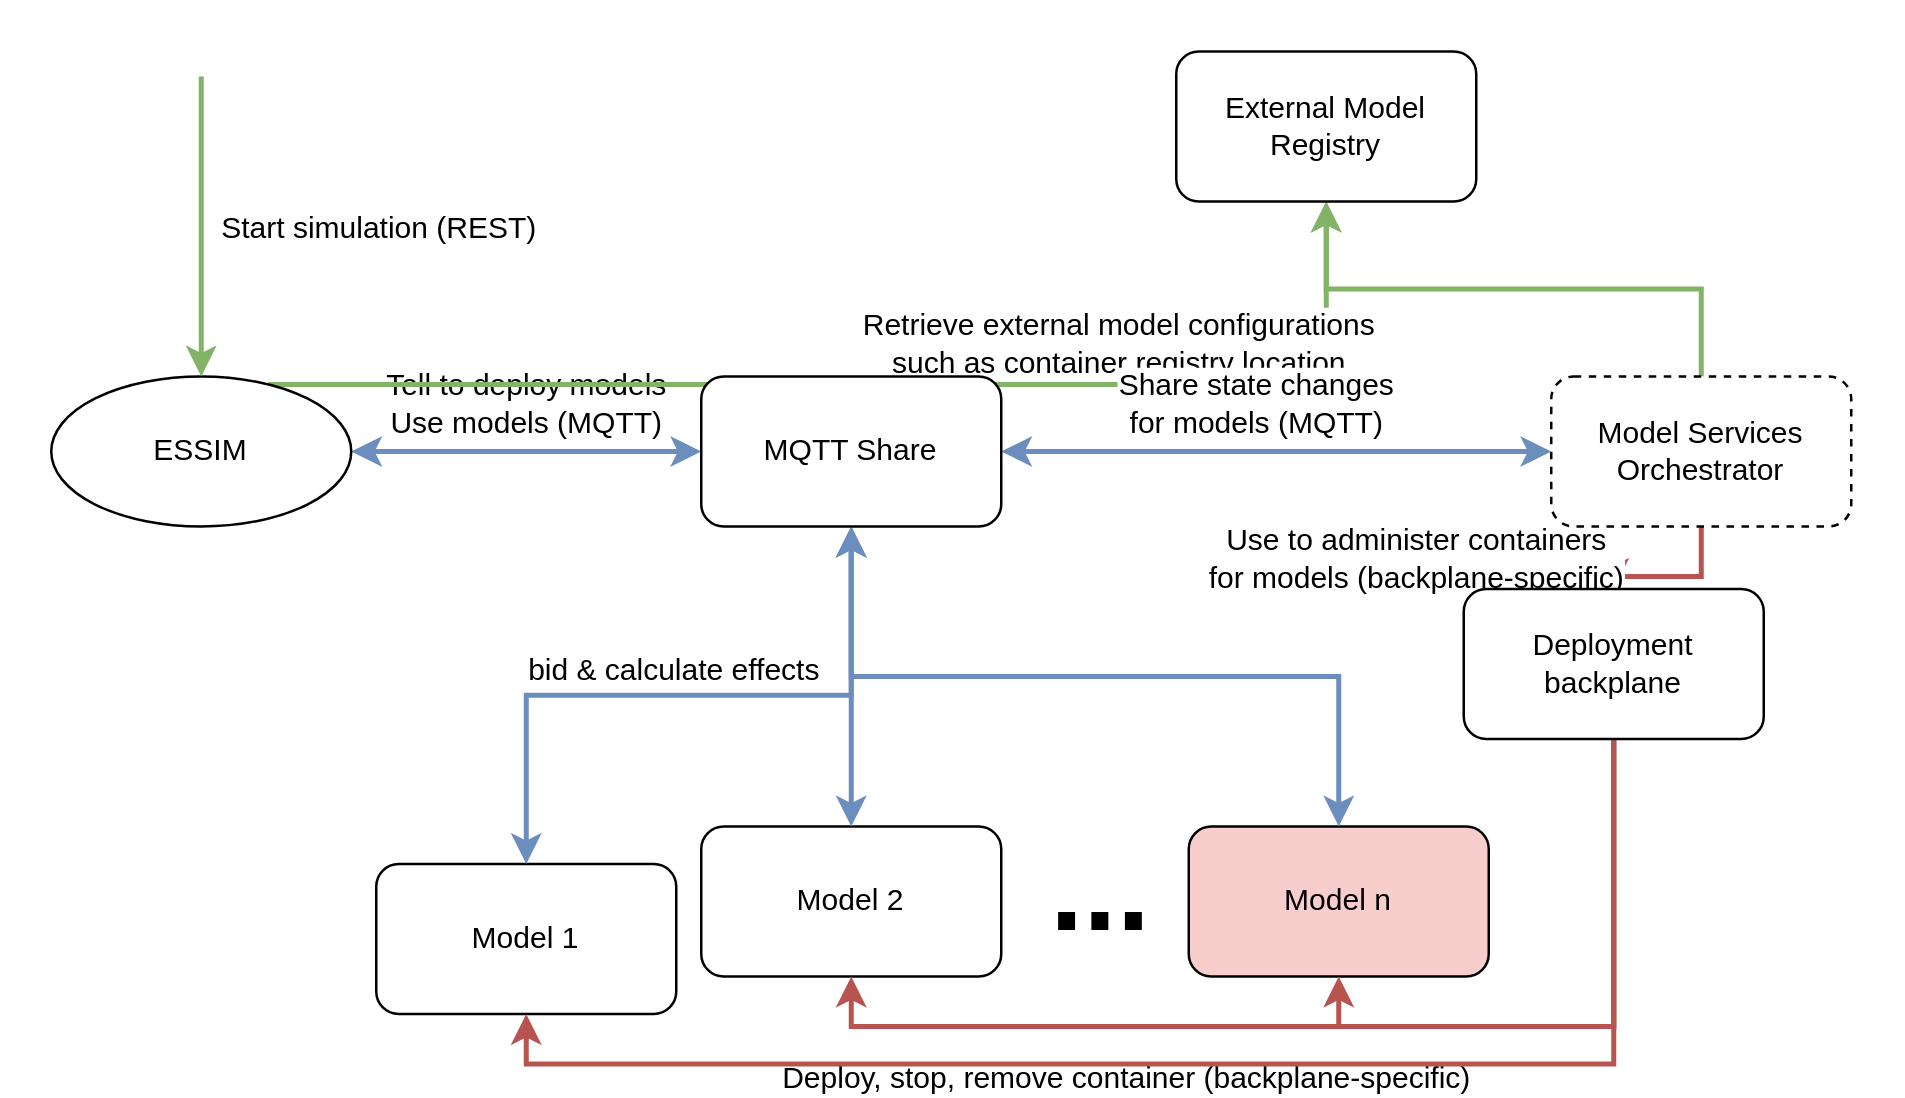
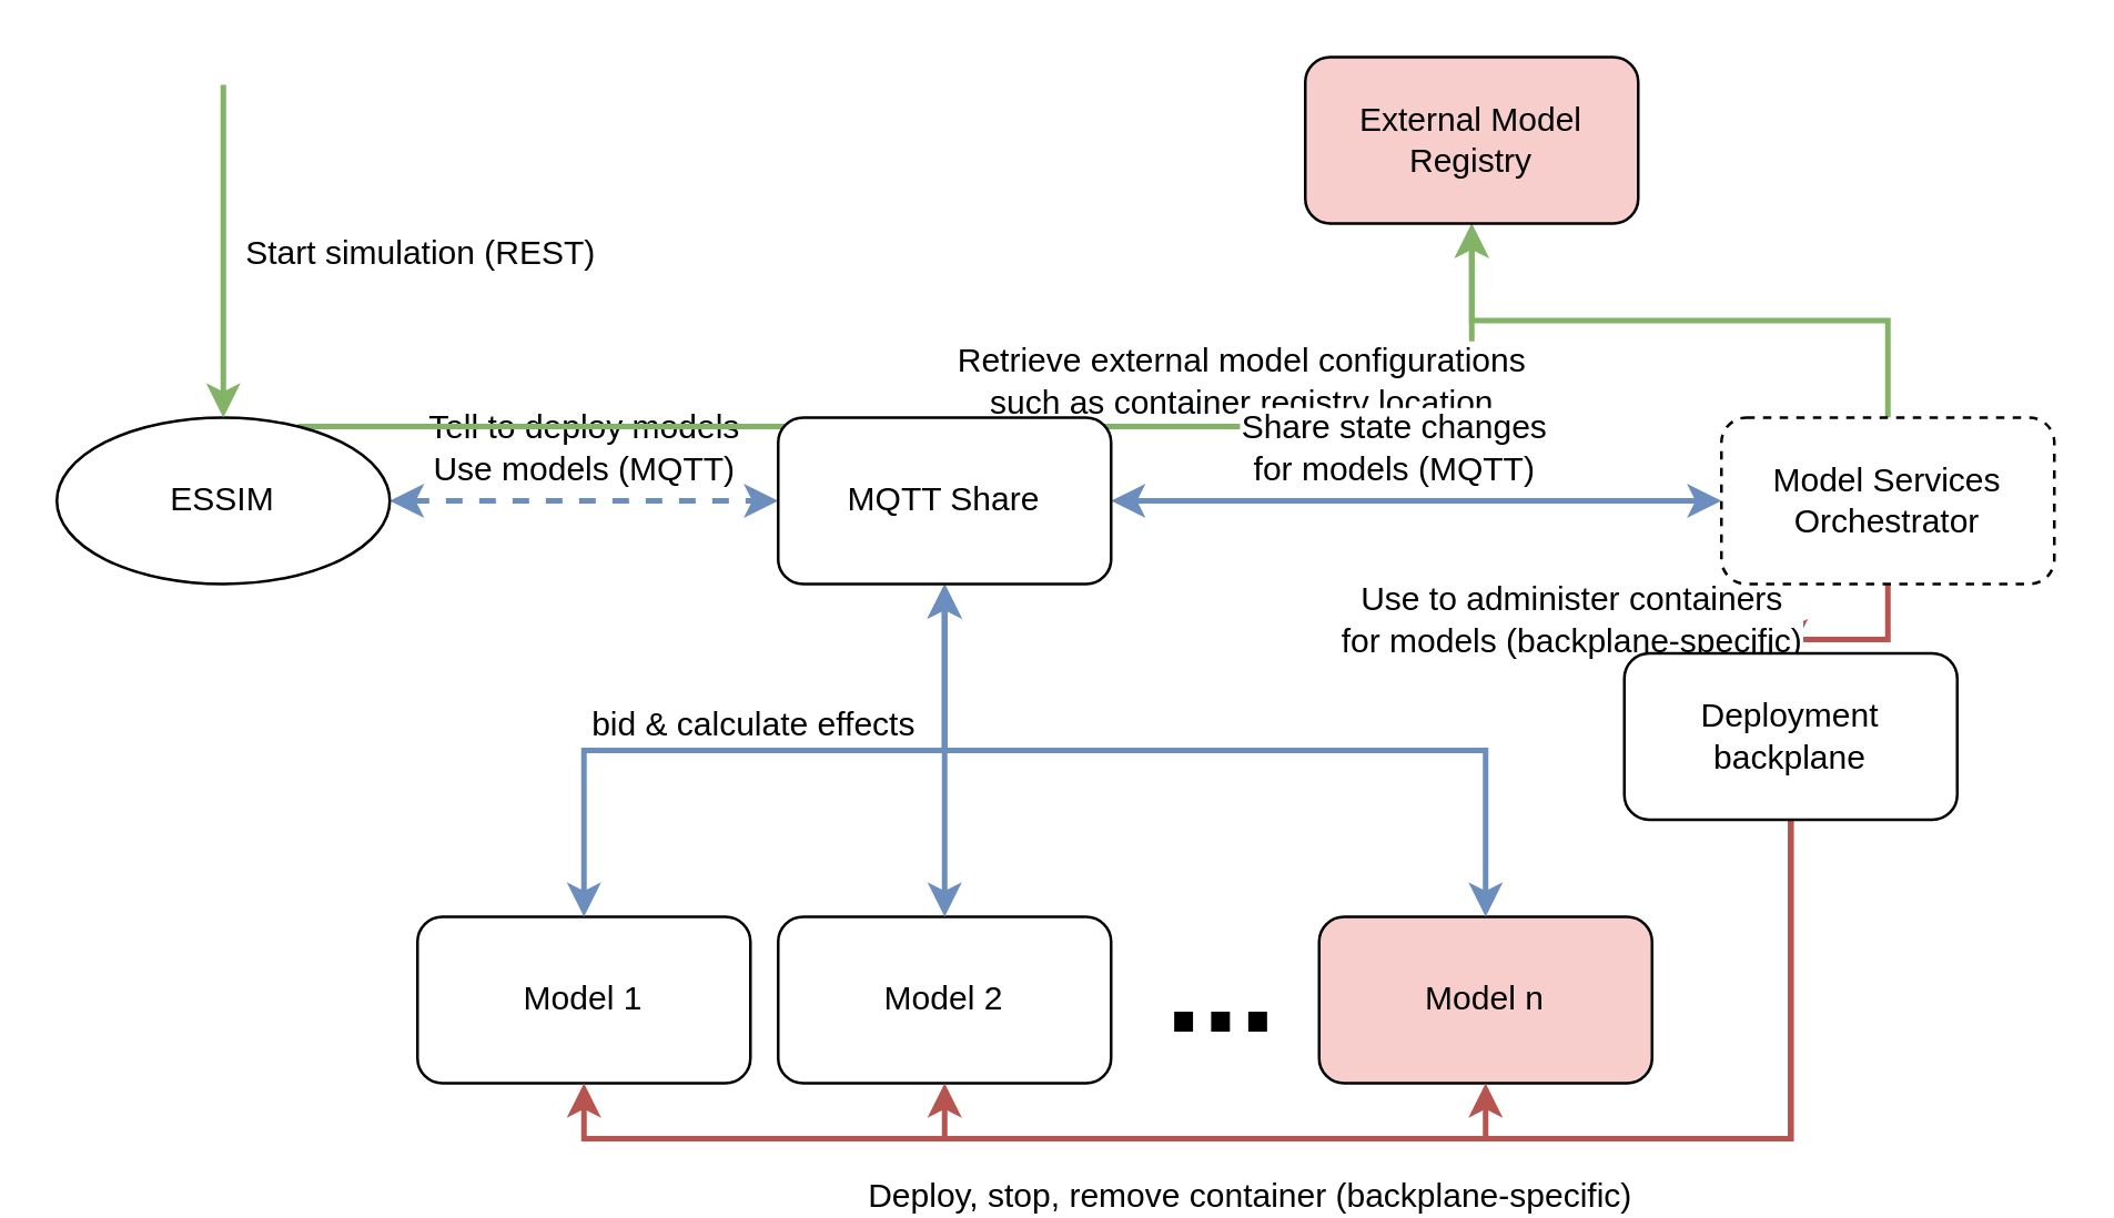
  <mxCell id="0" />
  <mxCell id="1" parent="0" />
- <mxCell id="2" style="edgeStyle=orthogonalEdgeStyle;rounded=0;orthogonalLoop=1;jettySize=auto;html=1;exitX=1;exitY=0.5;exitDx=0;exitDy=0;fontSize=12;startArrow=classic;startFill=1;fillColor=#dae8fc;strokeColor=#6c8ebf;strokeWidth=2;" edge="1" parent="1" source="6" target="26"><mxGeometry relative="1" as="geometry" /></mxCell>
+ <mxCell id="2" style="edgeStyle=orthogonalEdgeStyle;rounded=0;orthogonalLoop=1;jettySize=auto;html=1;exitX=1;exitY=0.5;exitDx=0;exitDy=0;fontSize=12;startArrow=classic;startFill=1;fillColor=#dae8fc;strokeColor=#6c8ebf;strokeWidth=2;dashed=1;" edge="1" parent="1" source="6" target="26"><mxGeometry relative="1" as="geometry" /></mxCell>
  <mxCell id="3" value="Tell to deploy models&lt;br&gt;Use models (MQTT)" style="edgeLabel;html=1;align=center;verticalAlign=middle;resizable=0;points=[];fontSize=12;" vertex="1" connectable="0" parent="2"><mxGeometry x="0.291" y="2" relative="1" as="geometry"><mxPoint x="-21" y="-18" as="offset" /></mxGeometry></mxCell>
  <mxCell id="4" style="edgeStyle=orthogonalEdgeStyle;rounded=0;orthogonalLoop=1;jettySize=auto;html=1;exitX=0.75;exitY=0;exitDx=0;exitDy=0;entryX=0.5;entryY=1;entryDx=0;entryDy=0;fontSize=12;startArrow=none;startFill=0;strokeWidth=2;fillColor=#d5e8d4;strokeColor=#82b366;" edge="1" parent="1" source="6" target="29"><mxGeometry relative="1" as="geometry" /></mxCell>
  <mxCell id="5" value="Retrieve external model configurations&lt;br&gt;such as container registry location" style="edgeLabel;html=1;align=center;verticalAlign=middle;resizable=0;points=[];fontSize=12;" vertex="1" connectable="0" parent="4"><mxGeometry x="0.413" y="-3" relative="1" as="geometry"><mxPoint x="-11" y="-20" as="offset" /></mxGeometry></mxCell>
  <mxCell id="6" value="ESSIM" style="ellipse;whiteSpace=wrap;html=1;" vertex="1" parent="1"><mxGeometry x="20" y="150" width="120" height="60" as="geometry" /></mxCell>
- <mxCell id="7" value="Model 1" style="rounded=1;whiteSpace=wrap;html=1;" vertex="1" parent="1"><mxGeometry x="150" y="345" width="120" height="60" as="geometry" /></mxCell>
+ <mxCell id="7" value="Model 1" style="rounded=1;whiteSpace=wrap;html=1;" vertex="1" parent="1"><mxGeometry x="150" y="330" width="120" height="60" as="geometry" /></mxCell>
  <mxCell id="8" value="Model 2" style="rounded=1;whiteSpace=wrap;html=1;" vertex="1" parent="1"><mxGeometry x="280" y="330" width="120" height="60" as="geometry" /></mxCell>
  <mxCell id="9" value="Model n" style="rounded=1;whiteSpace=wrap;html=1;fillColor=#f8cecc;" vertex="1" parent="1"><mxGeometry x="475" y="330" width="120" height="60" as="geometry" /></mxCell>
  <mxCell id="10" value="&lt;b&gt;&lt;font style=&quot;font-size: 48px&quot;&gt;...&lt;/font&gt;&lt;/b&gt;" style="text;html=1;strokeColor=none;fillColor=none;align=center;verticalAlign=middle;whiteSpace=wrap;rounded=0;" vertex="1" parent="1"><mxGeometry x="410" y="340" width="60" height="30" as="geometry" /></mxCell>
  <mxCell id="11" style="edgeStyle=orthogonalEdgeStyle;rounded=0;orthogonalLoop=1;jettySize=auto;html=1;exitX=0.5;exitY=1;exitDx=0;exitDy=0;entryX=0.5;entryY=0;entryDx=0;entryDy=0;fontSize=12;startArrow=none;startFill=0;fillColor=#f8cecc;strokeColor=#b85450;strokeWidth=2;" edge="1" parent="1" source="14" target="19"><mxGeometry relative="1" as="geometry" /></mxCell>
  <mxCell id="12" value="Use to administer containers&lt;br&gt;for models (backplane-specific)" style="edgeLabel;html=1;align=center;verticalAlign=middle;resizable=0;points=[];fontSize=12;" vertex="1" connectable="0" parent="11"><mxGeometry x="0.467" y="1" relative="1" as="geometry"><mxPoint x="-91" y="-9" as="offset" /></mxGeometry></mxCell>
  <mxCell id="13" style="edgeStyle=orthogonalEdgeStyle;rounded=0;orthogonalLoop=1;jettySize=auto;html=1;exitX=0.5;exitY=0;exitDx=0;exitDy=0;entryX=0.5;entryY=1;entryDx=0;entryDy=0;fontSize=12;startArrow=none;startFill=0;strokeWidth=2;fillColor=#d5e8d4;strokeColor=#82b366;" edge="1" parent="1" source="14" target="29"><mxGeometry relative="1" as="geometry" /></mxCell>
  <mxCell id="14" value="&lt;font style=&quot;font-size: 12px&quot;&gt;Model Services Orchestrator&lt;br style=&quot;font-size: 12px;&quot;&gt;&lt;/font&gt;" style="rounded=1;whiteSpace=wrap;html=1;fontSize=12;dashed=1;" vertex="1" parent="1"><mxGeometry x="620" y="150" width="120" height="60" as="geometry" /></mxCell>
  <mxCell id="15" style="edgeStyle=orthogonalEdgeStyle;rounded=0;orthogonalLoop=1;jettySize=auto;html=1;exitX=0.5;exitY=1;exitDx=0;exitDy=0;entryX=0.5;entryY=1;entryDx=0;entryDy=0;fontSize=12;startArrow=none;startFill=0;fillColor=#f8cecc;strokeColor=#b85450;strokeWidth=2;" edge="1" parent="1" source="19" target="9"><mxGeometry relative="1" as="geometry" /></mxCell>
  <mxCell id="16" value="Deploy, stop, remove container (backplane-specific)" style="edgeLabel;html=1;align=center;verticalAlign=middle;resizable=0;points=[];fontSize=12;" vertex="1" connectable="0" parent="15"><mxGeometry x="-0.057" relative="1" as="geometry"><mxPoint x="-195" y="20" as="offset" /></mxGeometry></mxCell>
  <mxCell id="17" style="edgeStyle=orthogonalEdgeStyle;rounded=0;orthogonalLoop=1;jettySize=auto;html=1;exitX=0.5;exitY=1;exitDx=0;exitDy=0;entryX=0.5;entryY=1;entryDx=0;entryDy=0;fontSize=12;startArrow=none;startFill=0;fillColor=#f8cecc;strokeColor=#b85450;strokeWidth=2;" edge="1" parent="1" source="19" target="8"><mxGeometry relative="1" as="geometry" /></mxCell>
  <mxCell id="18" style="edgeStyle=orthogonalEdgeStyle;rounded=0;orthogonalLoop=1;jettySize=auto;html=1;exitX=0.5;exitY=1;exitDx=0;exitDy=0;entryX=0.5;entryY=1;entryDx=0;entryDy=0;fontSize=12;startArrow=none;startFill=0;fillColor=#f8cecc;strokeColor=#b85450;strokeWidth=2;" edge="1" parent="1" source="19" target="7"><mxGeometry relative="1" as="geometry" /></mxCell>
  <mxCell id="19" value="Deployment backplane" style="rounded=1;whiteSpace=wrap;html=1;fontSize=12;" vertex="1" parent="1"><mxGeometry x="585" y="235" width="120" height="60" as="geometry" /></mxCell>
  <mxCell id="20" style="edgeStyle=orthogonalEdgeStyle;rounded=0;orthogonalLoop=1;jettySize=auto;html=1;exitX=1;exitY=0.5;exitDx=0;exitDy=0;entryX=0;entryY=0.5;entryDx=0;entryDy=0;fontSize=12;startArrow=classic;startFill=1;fillColor=#dae8fc;strokeColor=#6c8ebf;strokeWidth=2;" edge="1" parent="1" source="26" target="14"><mxGeometry relative="1" as="geometry" /></mxCell>
  <mxCell id="21" value="Share state changes&lt;br&gt;for models (MQTT)" style="edgeLabel;html=1;align=center;verticalAlign=middle;resizable=0;points=[];fontSize=12;" vertex="1" connectable="0" parent="20"><mxGeometry x="-0.2" y="1" relative="1" as="geometry"><mxPoint x="13" y="-19" as="offset" /></mxGeometry></mxCell>
  <mxCell id="22" style="edgeStyle=orthogonalEdgeStyle;rounded=0;orthogonalLoop=1;jettySize=auto;html=1;exitX=0.5;exitY=1;exitDx=0;exitDy=0;entryX=0.5;entryY=0;entryDx=0;entryDy=0;fontSize=12;startArrow=classic;startFill=1;fillColor=#dae8fc;strokeColor=#6c8ebf;strokeWidth=2;" edge="1" parent="1" source="26" target="7"><mxGeometry relative="1" as="geometry" /></mxCell>
  <mxCell id="23" value="bid &amp;amp; calculate effects" style="edgeLabel;html=1;align=center;verticalAlign=middle;resizable=0;points=[];fontSize=12;" vertex="1" connectable="0" parent="22"><mxGeometry x="0.208" y="-3" relative="1" as="geometry"><mxPoint x="21" y="-7" as="offset" /></mxGeometry></mxCell>
  <mxCell id="24" style="edgeStyle=orthogonalEdgeStyle;rounded=0;orthogonalLoop=1;jettySize=auto;html=1;exitX=0.5;exitY=1;exitDx=0;exitDy=0;entryX=0.5;entryY=0;entryDx=0;entryDy=0;fontSize=12;startArrow=classic;startFill=1;fillColor=#dae8fc;strokeColor=#6c8ebf;strokeWidth=2;" edge="1" parent="1" source="26" target="8"><mxGeometry relative="1" as="geometry" /></mxCell>
  <mxCell id="25" style="edgeStyle=orthogonalEdgeStyle;rounded=0;orthogonalLoop=1;jettySize=auto;html=1;exitX=0.5;exitY=1;exitDx=0;exitDy=0;entryX=0.5;entryY=0;entryDx=0;entryDy=0;fontSize=12;startArrow=classic;startFill=1;fillColor=#dae8fc;strokeColor=#6c8ebf;strokeWidth=2;" edge="1" parent="1" source="26" target="9"><mxGeometry relative="1" as="geometry" /></mxCell>
  <mxCell id="26" value="MQTT Share" style="rounded=1;whiteSpace=wrap;html=1;" vertex="1" parent="1"><mxGeometry x="280" y="150" width="120" height="60" as="geometry" /></mxCell>
  <mxCell id="27" value="" style="endArrow=classic;html=1;rounded=0;fontSize=12;entryX=0.5;entryY=0;entryDx=0;entryDy=0;fillColor=#d5e8d4;strokeColor=#82b366;strokeWidth=2;" edge="1" parent="1" target="6"><mxGeometry width="50" height="50" relative="1" as="geometry"><mxPoint x="80" y="30" as="sourcePoint" /><mxPoint x="40" y="-10" as="targetPoint" /></mxGeometry></mxCell>
  <mxCell id="28" value="Start simulation (REST)" style="edgeLabel;html=1;align=center;verticalAlign=middle;resizable=0;points=[];fontSize=12;" vertex="1" connectable="0" parent="27"><mxGeometry x="0.3" y="-1" relative="1" as="geometry"><mxPoint x="71" y="-18" as="offset" /></mxGeometry></mxCell>
- <mxCell id="29" value="External Model&lt;br&gt;Registry" style="rounded=1;whiteSpace=wrap;html=1;fontSize=12;" vertex="1" parent="1"><mxGeometry x="470" y="20" width="120" height="60" as="geometry" /></mxCell>
+ <mxCell id="29" value="External Model&lt;br&gt;Registry" style="rounded=1;whiteSpace=wrap;html=1;fontSize=12;fillColor=#f8cecc;" vertex="1" parent="1"><mxGeometry x="470" y="20" width="120" height="60" as="geometry" /></mxCell>
